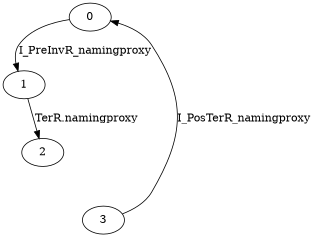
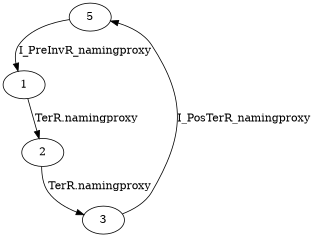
  digraph {
-   0
+   0 [label=5]
    1
    2
    3
    0 -> 1 [label=I_PreInvR_namingproxy]
    1 -> 2 [label="TerR.namingproxy"]
+   2 -> 3 [label="TerR.namingproxy"]
    3 -> 0 [label=I_PosTerR_namingproxy]
  }
